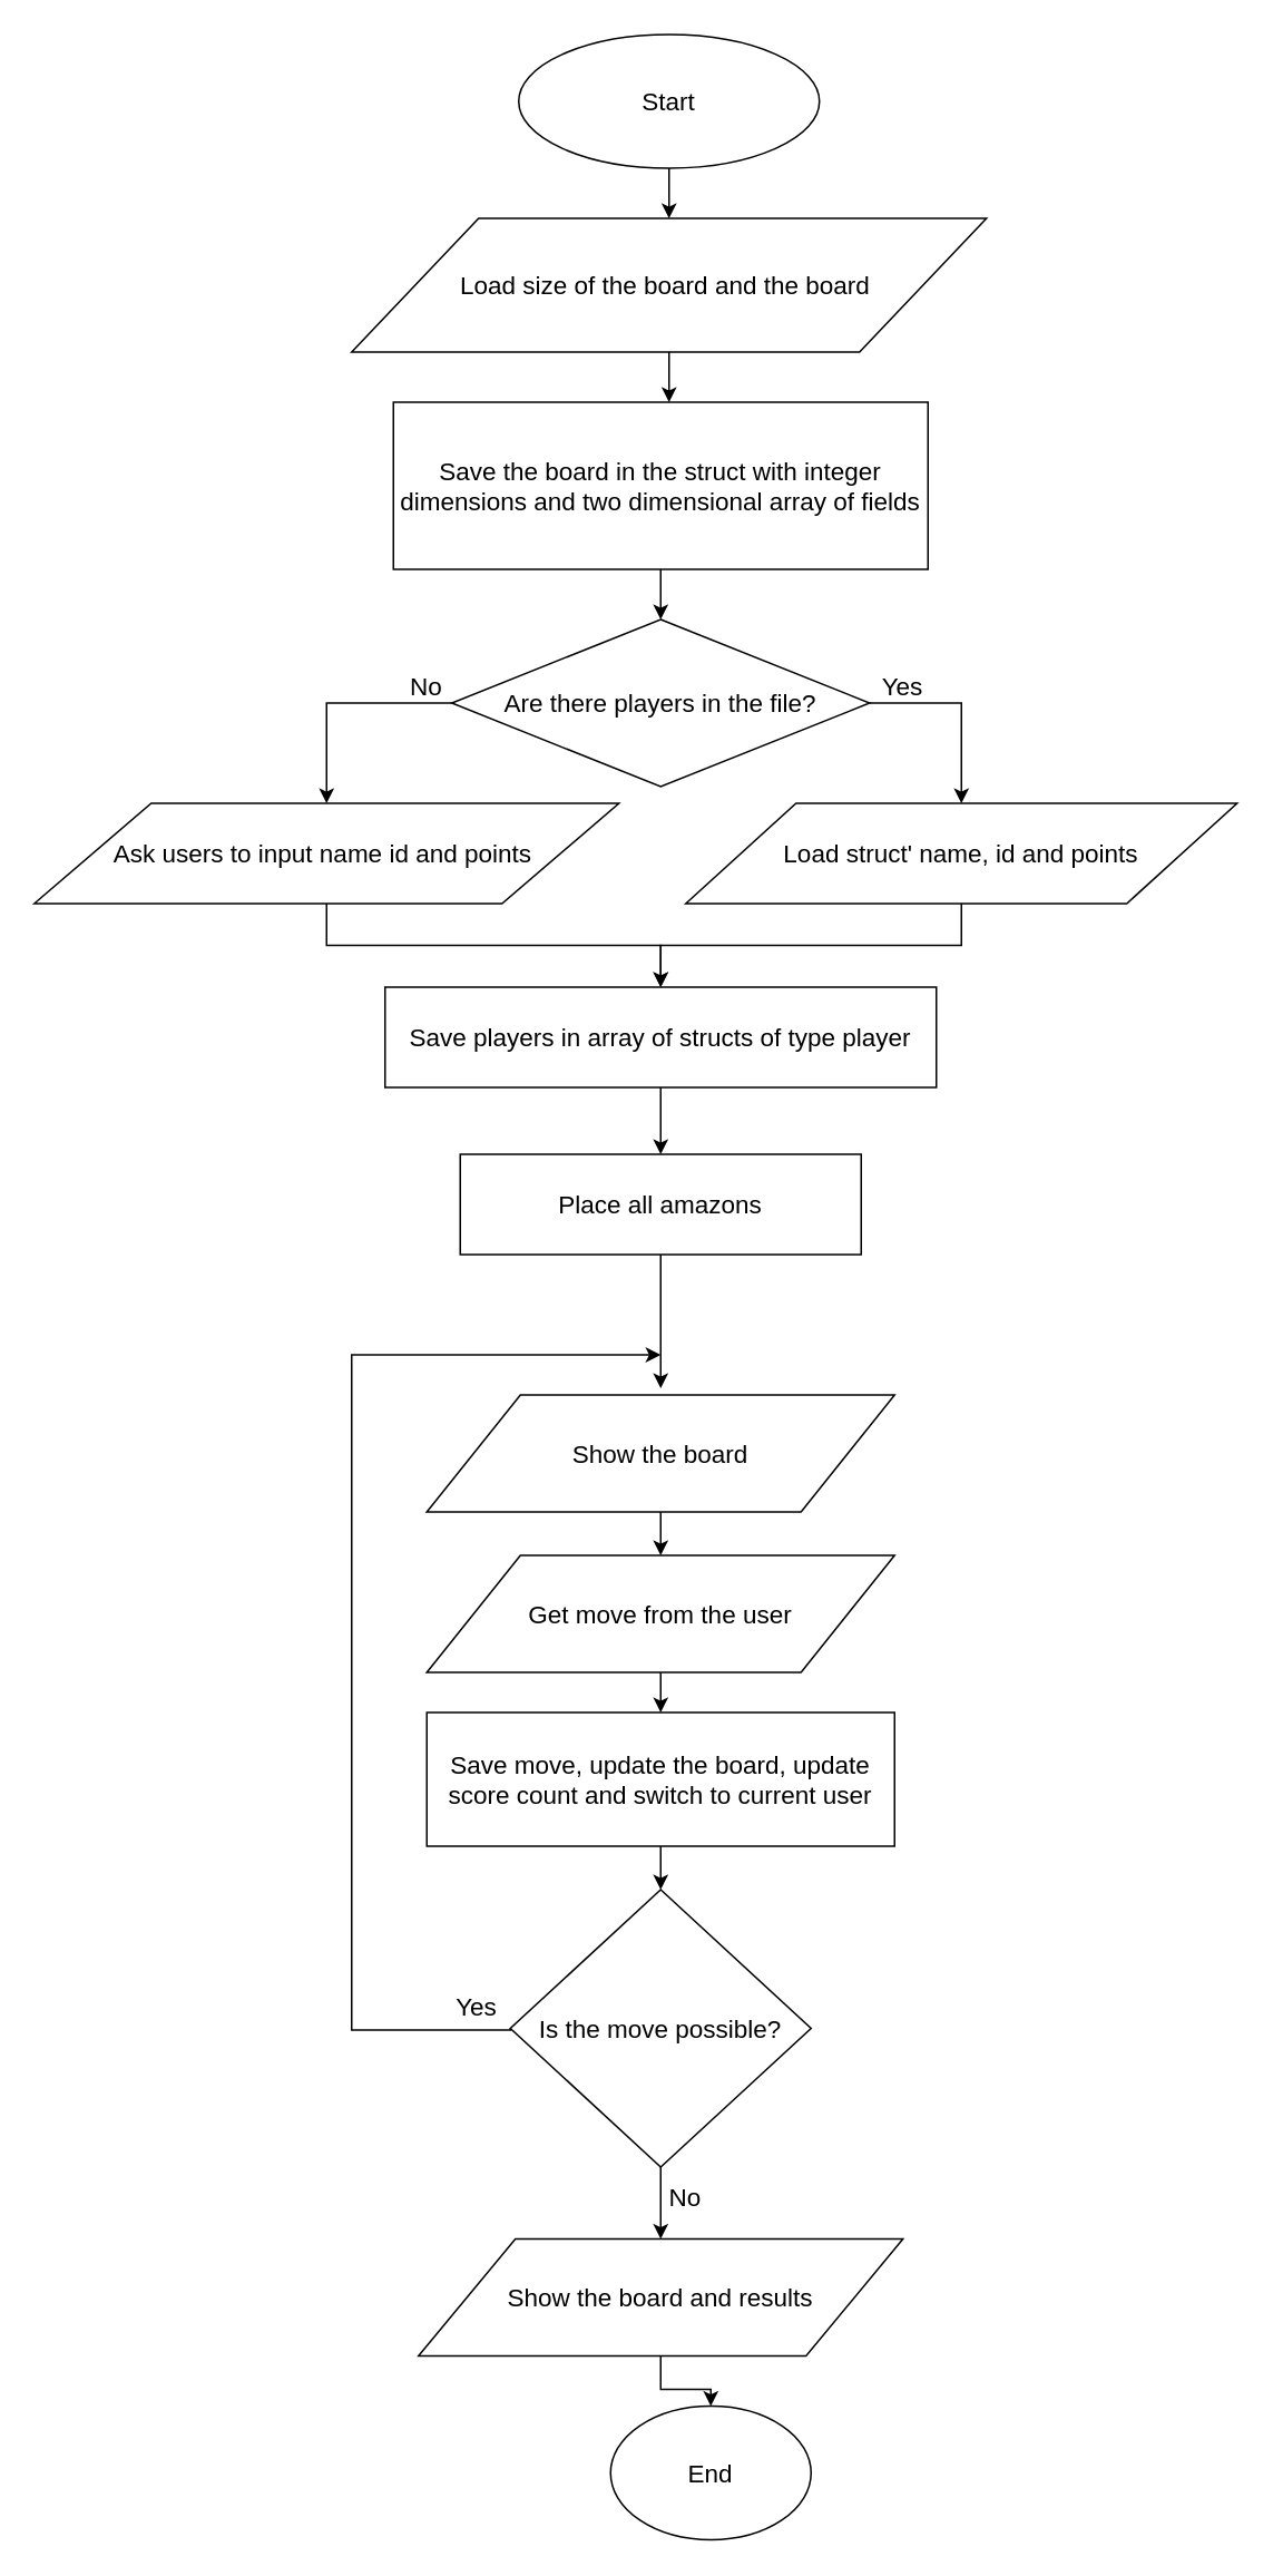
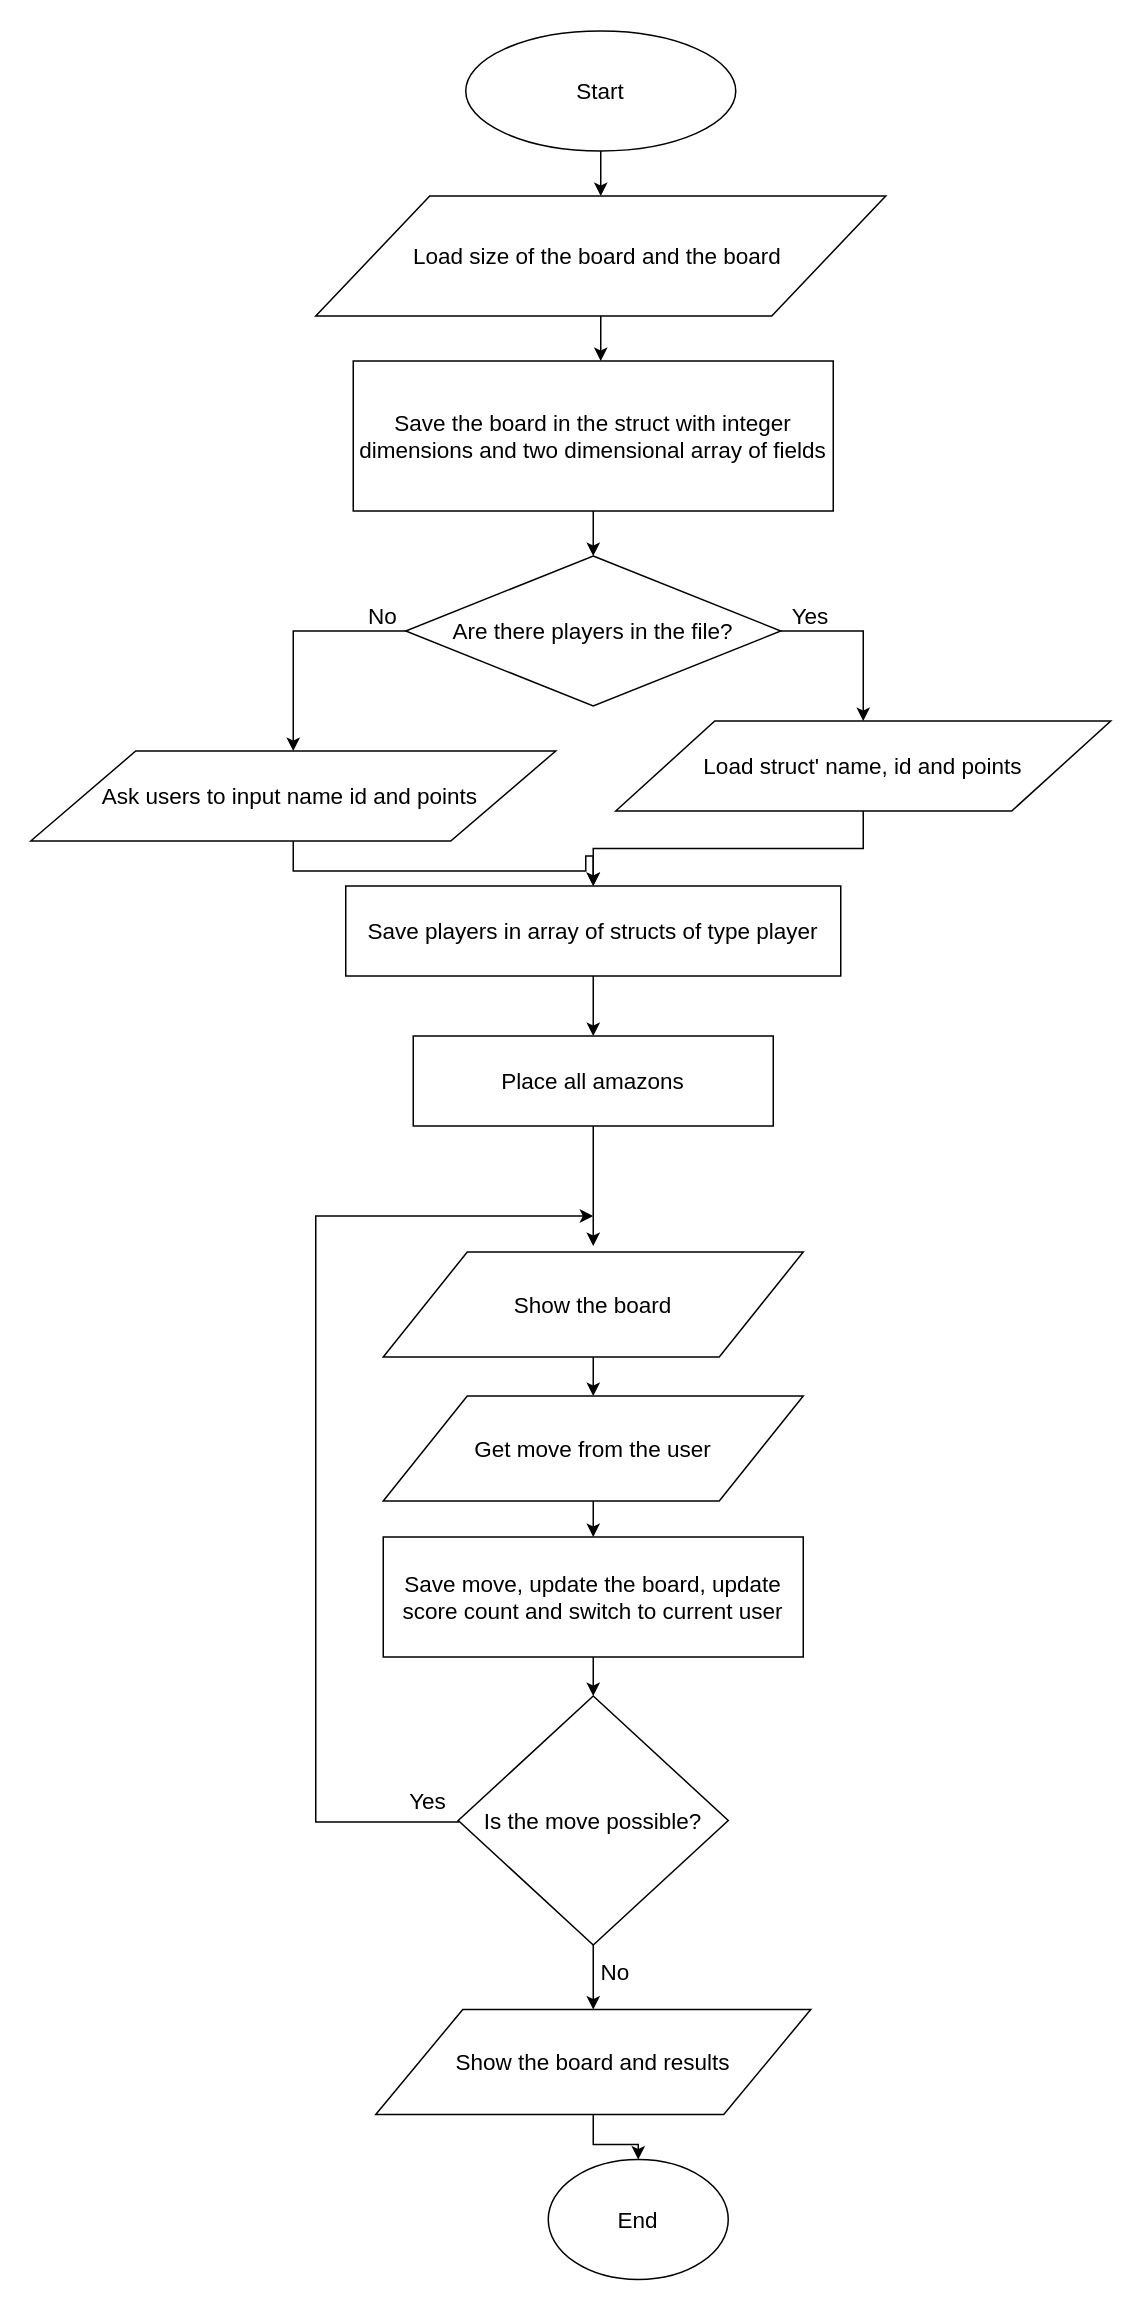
  <mxCell id="0" />
  <mxCell id="1" parent="0" />
  <mxCell id="2" value="" style="edgeStyle=orthogonalEdgeStyle;rounded=0;orthogonalLoop=1;jettySize=auto;html=1;fontSize=15;" parent="1" source="3" target="5" edge="1"><mxGeometry relative="1" as="geometry" /></mxCell>
  <mxCell id="3" value="&lt;font style=&quot;font-size: 15px;&quot;&gt;Start&lt;/font&gt;" style="ellipse;whiteSpace=wrap;html=1;fontSize=15;" parent="1" vertex="1"><mxGeometry x="310" y="20" width="180" height="80" as="geometry" /></mxCell>
  <mxCell id="4" value="" style="edgeStyle=orthogonalEdgeStyle;rounded=0;orthogonalLoop=1;jettySize=auto;html=1;fontSize=15;" parent="1" source="5" target="7" edge="1"><mxGeometry relative="1" as="geometry"><Array as="points"><mxPoint x="400" y="220" /><mxPoint x="400" y="220" /></Array></mxGeometry></mxCell>
  <mxCell id="5" value="&lt;div style=&quot;font-size: 15px&quot;&gt;&lt;font style=&quot;font-size: 15px&quot;&gt;Load size of the board and the board&amp;nbsp;&lt;/font&gt;&lt;/div&gt;" style="shape=parallelogram;perimeter=parallelogramPerimeter;whiteSpace=wrap;html=1;align=center;fontSize=15;" parent="1" vertex="1"><mxGeometry x="210" y="130" width="380" height="80" as="geometry" /></mxCell>
  <mxCell id="6" style="edgeStyle=orthogonalEdgeStyle;rounded=0;orthogonalLoop=1;jettySize=auto;html=1;exitX=0.5;exitY=1;exitDx=0;exitDy=0;entryX=0.5;entryY=0;entryDx=0;entryDy=0;fontSize=15;" parent="1" source="7" target="30" edge="1"><mxGeometry relative="1" as="geometry" /></mxCell>
  <mxCell id="7" value="&lt;font style=&quot;font-size: 15px&quot;&gt;Save the board in the struct with integer dimensions and two dimensional array of fields&lt;/font&gt;" style="rounded=0;whiteSpace=wrap;html=1;align=center;fontSize=15;" parent="1" vertex="1"><mxGeometry x="235" y="240" width="320" height="100" as="geometry" /></mxCell>
  <mxCell id="8" value="" style="edgeStyle=orthogonalEdgeStyle;rounded=0;orthogonalLoop=1;jettySize=auto;html=1;fontSize=15;" parent="1" source="9" target="17" edge="1"><mxGeometry relative="1" as="geometry" /></mxCell>
  <mxCell id="9" value="&lt;font style=&quot;font-size: 15px&quot;&gt;Save move, update the board, update score count and switch to current user&lt;/font&gt;" style="rounded=0;whiteSpace=wrap;html=1;fontSize=15;" parent="1" vertex="1"><mxGeometry x="255" y="1024" width="280" height="80" as="geometry" /></mxCell>
  <mxCell id="10" value="&lt;font style=&quot;font-size: 15px;&quot;&gt;End&lt;/font&gt;" style="ellipse;whiteSpace=wrap;html=1;fontSize=15;" parent="1" vertex="1"><mxGeometry x="365" y="1439" width="120" height="80" as="geometry" /></mxCell>
  <mxCell id="11" style="edgeStyle=orthogonalEdgeStyle;rounded=0;orthogonalLoop=1;jettySize=auto;html=1;exitX=0.5;exitY=1;exitDx=0;exitDy=0;entryX=0.5;entryY=0;entryDx=0;entryDy=0;fontSize=15;" parent="1" source="12" target="14" edge="1"><mxGeometry relative="1" as="geometry" /></mxCell>
  <mxCell id="12" value="Show the board" style="shape=parallelogram;perimeter=parallelogramPerimeter;whiteSpace=wrap;html=1;fontSize=15;" parent="1" vertex="1"><mxGeometry x="255" y="834" width="280" height="70" as="geometry" /></mxCell>
  <mxCell id="13" value="" style="edgeStyle=orthogonalEdgeStyle;rounded=0;orthogonalLoop=1;jettySize=auto;html=1;fontSize=15;" parent="1" source="14" target="9" edge="1"><mxGeometry relative="1" as="geometry" /></mxCell>
  <mxCell id="14" value="&lt;font style=&quot;font-size: 15px&quot;&gt;Get move from the user&lt;/font&gt;" style="shape=parallelogram;perimeter=parallelogramPerimeter;whiteSpace=wrap;html=1;fontSize=15;" parent="1" vertex="1"><mxGeometry x="255" y="930" width="280" height="70" as="geometry" /></mxCell>
  <mxCell id="15" value="" style="edgeStyle=orthogonalEdgeStyle;rounded=0;orthogonalLoop=1;jettySize=auto;html=1;fontSize=15;" parent="1" source="17" target="20" edge="1"><mxGeometry relative="1" as="geometry" /></mxCell>
  <mxCell id="16" style="edgeStyle=orthogonalEdgeStyle;rounded=0;orthogonalLoop=1;jettySize=auto;html=1;exitX=0;exitY=0.5;exitDx=0;exitDy=0;fontSize=15;" parent="1" source="17" edge="1"><mxGeometry relative="1" as="geometry"><mxPoint x="395" y="810" as="targetPoint" /><Array as="points"><mxPoint x="210" y="1214" /><mxPoint x="210" y="810" /></Array></mxGeometry></mxCell>
  <mxCell id="17" value="Is the move possible?" style="rhombus;whiteSpace=wrap;html=1;fontSize=15;" parent="1" vertex="1"><mxGeometry x="305" y="1130" width="180" height="166" as="geometry" /></mxCell>
  <mxCell id="18" value="Yes" style="text;html=1;strokeColor=none;fillColor=none;align=center;verticalAlign=middle;whiteSpace=wrap;rounded=0;fontSize=15;" parent="1" vertex="1"><mxGeometry x="265" y="1190" width="40" height="20" as="geometry" /></mxCell>
  <mxCell id="19" value="" style="edgeStyle=orthogonalEdgeStyle;rounded=0;orthogonalLoop=1;jettySize=auto;html=1;fontSize=15;" parent="1" source="20" target="10" edge="1"><mxGeometry relative="1" as="geometry" /></mxCell>
  <mxCell id="20" value="Show the board and results" style="shape=parallelogram;perimeter=parallelogramPerimeter;whiteSpace=wrap;html=1;fontSize=15;" parent="1" vertex="1"><mxGeometry x="250" y="1339" width="290" height="70" as="geometry" /></mxCell>
  <mxCell id="21" value="No" style="text;html=1;strokeColor=none;fillColor=none;align=center;verticalAlign=middle;whiteSpace=wrap;rounded=0;fontSize=15;" parent="1" vertex="1"><mxGeometry x="390" y="1304" width="40" height="20" as="geometry" /></mxCell>
  <mxCell id="22" value="" style="edgeStyle=orthogonalEdgeStyle;rounded=0;orthogonalLoop=1;jettySize=auto;html=1;fontSize=15;" parent="1" source="23" target="25" edge="1"><mxGeometry relative="1" as="geometry"><mxPoint x="405" y="510" as="targetPoint" /></mxGeometry></mxCell>
  <mxCell id="23" value="Load struct' name, id and points" style="shape=parallelogram;perimeter=parallelogramPerimeter;whiteSpace=wrap;html=1;fontSize=15;" parent="1" vertex="1"><mxGeometry x="410" y="480" width="330" height="60" as="geometry" /></mxCell>
  <mxCell id="24" value="" style="edgeStyle=orthogonalEdgeStyle;rounded=0;orthogonalLoop=1;jettySize=auto;html=1;" edge="1" parent="1" source="25" target="35"><mxGeometry relative="1" as="geometry" /></mxCell>
  <mxCell id="25" value="&lt;font style=&quot;font-size: 15px&quot;&gt;Save players in array of structs of type player&lt;/font&gt;" style="rounded=0;whiteSpace=wrap;html=1;" parent="1" vertex="1"><mxGeometry x="230" y="590" width="330" height="60" as="geometry" /></mxCell>
  <mxCell id="26" value="" style="edgeStyle=orthogonalEdgeStyle;rounded=0;orthogonalLoop=1;jettySize=auto;html=1;fontSize=15;" parent="1" source="27" target="25" edge="1"><mxGeometry relative="1" as="geometry" /></mxCell>
- <mxCell id="27" value="Ask users to input name id and points&amp;nbsp;" style="shape=parallelogram;perimeter=parallelogramPerimeter;whiteSpace=wrap;html=1;fontSize=15;" parent="1" vertex="1"><mxGeometry x="20" y="480" width="350" height="60" as="geometry" /></mxCell>
+ <mxCell id="27" value="Ask users to input name id and points&amp;nbsp;" style="shape=parallelogram;perimeter=parallelogramPerimeter;whiteSpace=wrap;html=1;fontSize=15;" parent="1" vertex="1"><mxGeometry x="20" y="500" width="350" height="60" as="geometry" /></mxCell>
  <mxCell id="28" style="edgeStyle=orthogonalEdgeStyle;rounded=0;orthogonalLoop=1;jettySize=auto;html=1;exitX=0;exitY=0.5;exitDx=0;exitDy=0;entryX=0.5;entryY=0;entryDx=0;entryDy=0;fontSize=15;" parent="1" source="30" target="27" edge="1"><mxGeometry relative="1" as="geometry" /></mxCell>
  <mxCell id="29" style="edgeStyle=orthogonalEdgeStyle;rounded=0;orthogonalLoop=1;jettySize=auto;html=1;exitX=1;exitY=0.5;exitDx=0;exitDy=0;entryX=0.5;entryY=0;entryDx=0;entryDy=0;fontSize=15;" parent="1" source="30" target="23" edge="1"><mxGeometry relative="1" as="geometry" /></mxCell>
  <mxCell id="30" value="Are there players in the file?" style="rhombus;whiteSpace=wrap;html=1;fontSize=15;" parent="1" vertex="1"><mxGeometry x="270" y="370" width="250" height="100" as="geometry" /></mxCell>
  <mxCell id="31" value="No" style="text;html=1;strokeColor=none;fillColor=none;align=center;verticalAlign=middle;whiteSpace=wrap;rounded=0;fontSize=15;" parent="1" vertex="1"><mxGeometry x="235" y="400" width="40" height="20" as="geometry" /></mxCell>
  <mxCell id="32" value="Yes" style="text;html=1;strokeColor=none;fillColor=none;align=center;verticalAlign=middle;whiteSpace=wrap;rounded=0;fontSize=15;" parent="1" vertex="1"><mxGeometry x="520" y="400" width="40" height="20" as="geometry" /></mxCell>
  <mxCell id="33" style="edgeStyle=none;rounded=0;orthogonalLoop=1;jettySize=auto;html=1;exitX=0.75;exitY=0;exitDx=0;exitDy=0;fontSize=15;" parent="1" source="32" target="32" edge="1"><mxGeometry relative="1" as="geometry" /></mxCell>
  <mxCell id="34" value="" style="edgeStyle=orthogonalEdgeStyle;rounded=0;orthogonalLoop=1;jettySize=auto;html=1;" edge="1" parent="1" source="35"><mxGeometry relative="1" as="geometry"><mxPoint x="395" y="830" as="targetPoint" /><Array as="points"><mxPoint x="395" y="810" /><mxPoint x="395" y="810" /></Array></mxGeometry></mxCell>
  <mxCell id="35" value="&lt;font style=&quot;font-size: 15px&quot;&gt;Place all amazons&lt;/font&gt;" style="rounded=0;whiteSpace=wrap;html=1;" vertex="1" parent="1"><mxGeometry x="275" y="690" width="240" height="60" as="geometry" /></mxCell>
